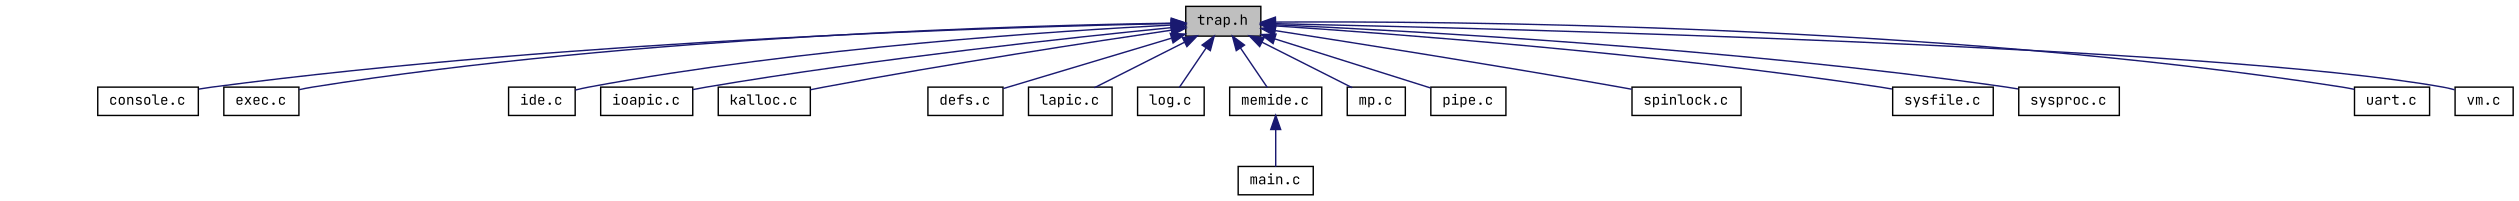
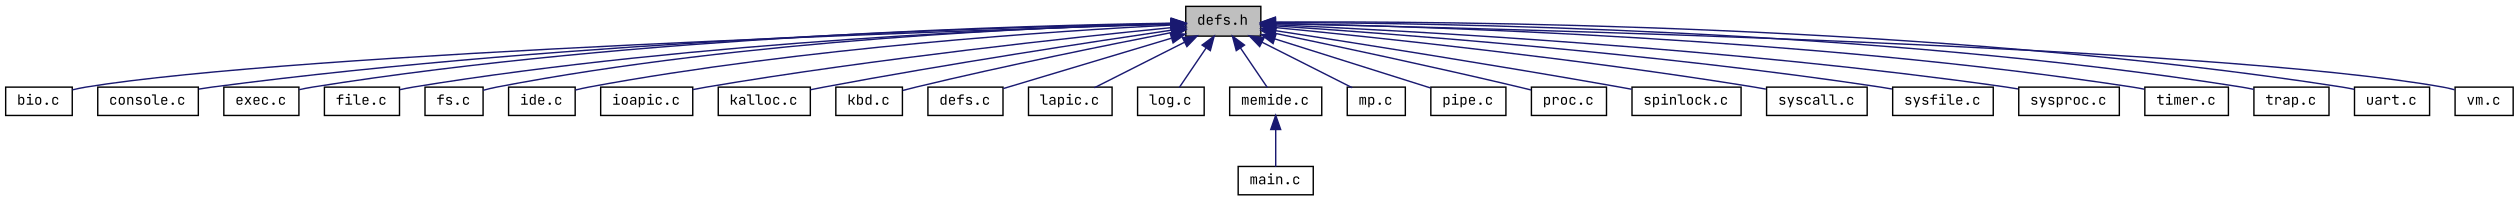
  digraph {
    fontname="JetBrains Mono"
    node [color=black fillcolor=white fontname="JetBrains Mono" fontsize=10 shape=record style=filled]
    edge [color=midnightblue dir=back fontname="JetBrains Mono" fontsize=10 labelfontname=Helvetica labelfontsize=10 style=solid]
-   n1 [fillcolor=grey75 fontcolor=black height=0.2 label="trap.h" width=0.4]
+   n1 [fillcolor=grey75 fontcolor=black height=0.2 label="defs.h" width=0.4]
+   n2 [height=0.2 label="bio.c" width=0.4]
    n3 [height=0.2 label="console.c" width=0.4]
    n4 [height=0.2 label="exec.c" width=0.4]
+   n5 [height=0.2 label="file.c" width=0.4]
+   n6 [height=0.2 label="fs.c" width=0.4]
    n7 [height=0.2 label="ide.c" width=0.4]
    n8 [height=0.2 label="ioapic.c" width=0.4]
    n9 [height=0.2 label="kalloc.c" width=0.4]
+   n10 [height=0.2 label="kbd.c" width=0.4]
    n11 [height=0.2 label="defs.c" width=0.4]
    n12 [height=0.2 label="lapic.c" width=0.4]
    n13 [height=0.2 label="log.c" width=0.4]
    n14 [height=0.2 label="memide.c" width=0.4]
    n15 [height=0.2 label="mp.c" width=0.4]
    n16 [height=0.2 label="pipe.c" width=0.4]
+   n17 [height=0.2 label="proc.c" width=0.4]
    n18 [height=0.2 label="spinlock.c" width=0.4]
+   n19 [height=0.2 label="syscall.c" width=0.4]
    n20 [height=0.2 label="sysfile.c" width=0.4]
    n21 [height=0.2 label="sysproc.c" width=0.4]
+   n22 [height=0.2 label="timer.c" width=0.4]
+   n23 [height=0.2 label="trap.c" width=0.4]
    n24 [height=0.2 label="uart.c" width=0.4]
    n25 [height=0.2 label="vm.c" width=0.4]
    n26 [height=0.2 label="main.c" width=0.4]
+   n1 -> n2
    n1 -> n3
    n1 -> n4
+   n1 -> n5
+   n1 -> n6
    n1 -> n7
    n1 -> n8
    n1 -> n9
+   n1 -> n10
    n1 -> n11
    n1 -> n12
    n1 -> n13
    n1 -> n14
    n1 -> n15
    n1 -> n16
+   n1 -> n17
    n1 -> n18
+   n1 -> n19
    n1 -> n20
    n1 -> n21
+   n1 -> n22
+   n1 -> n23
    n1 -> n24
    n1 -> n25
    n14 -> n26
  }
